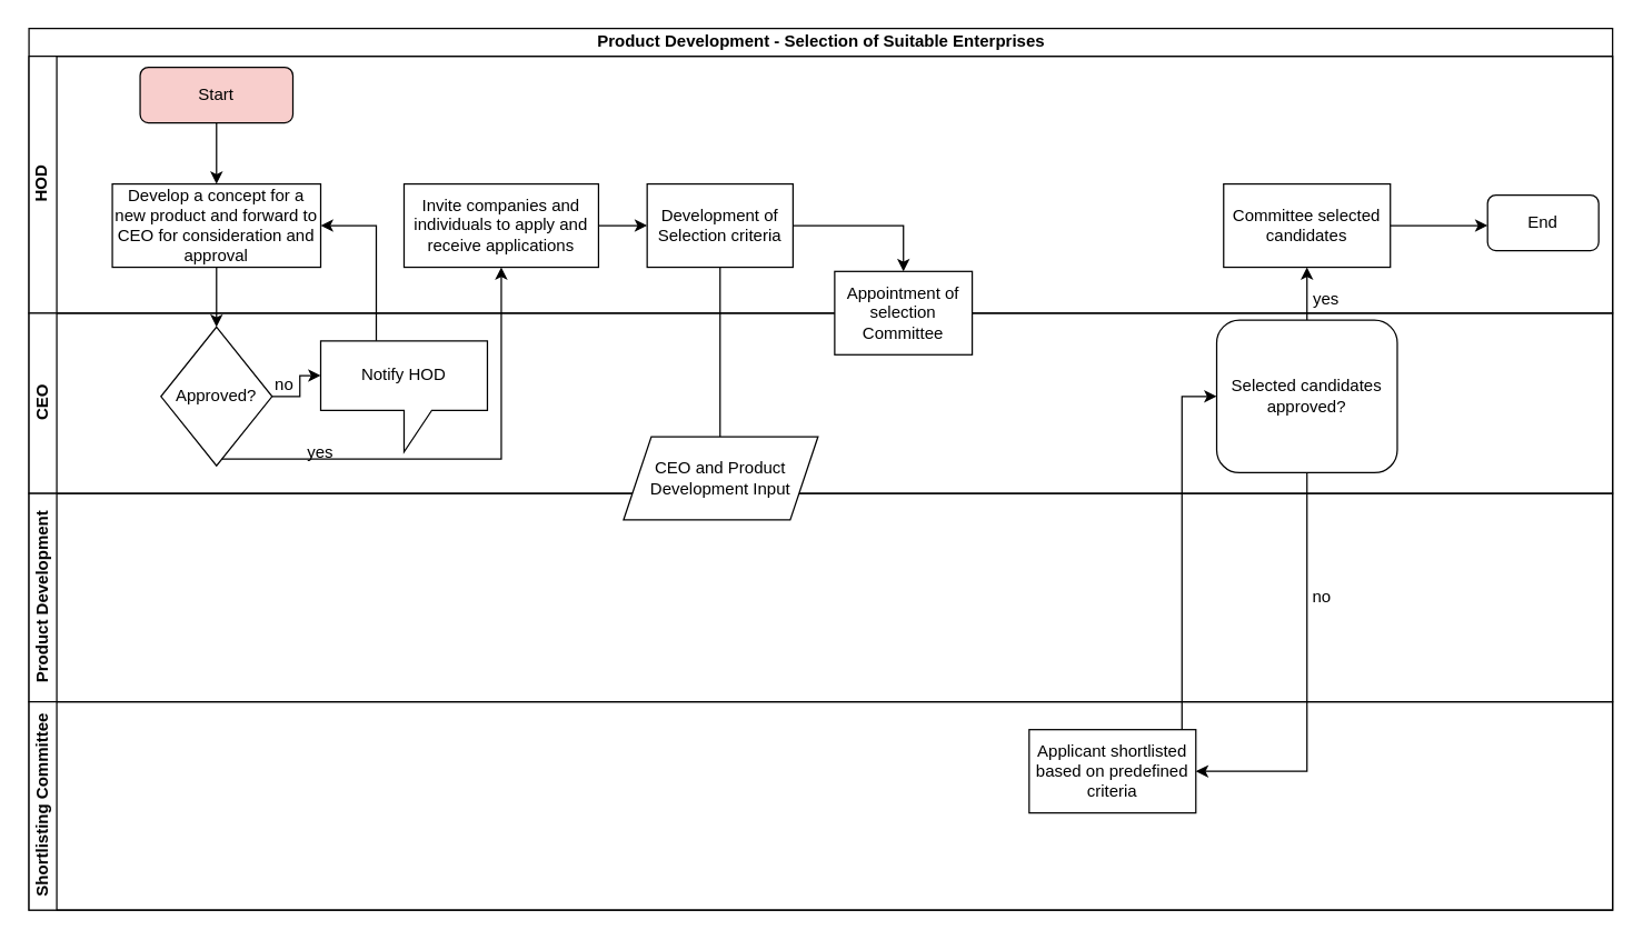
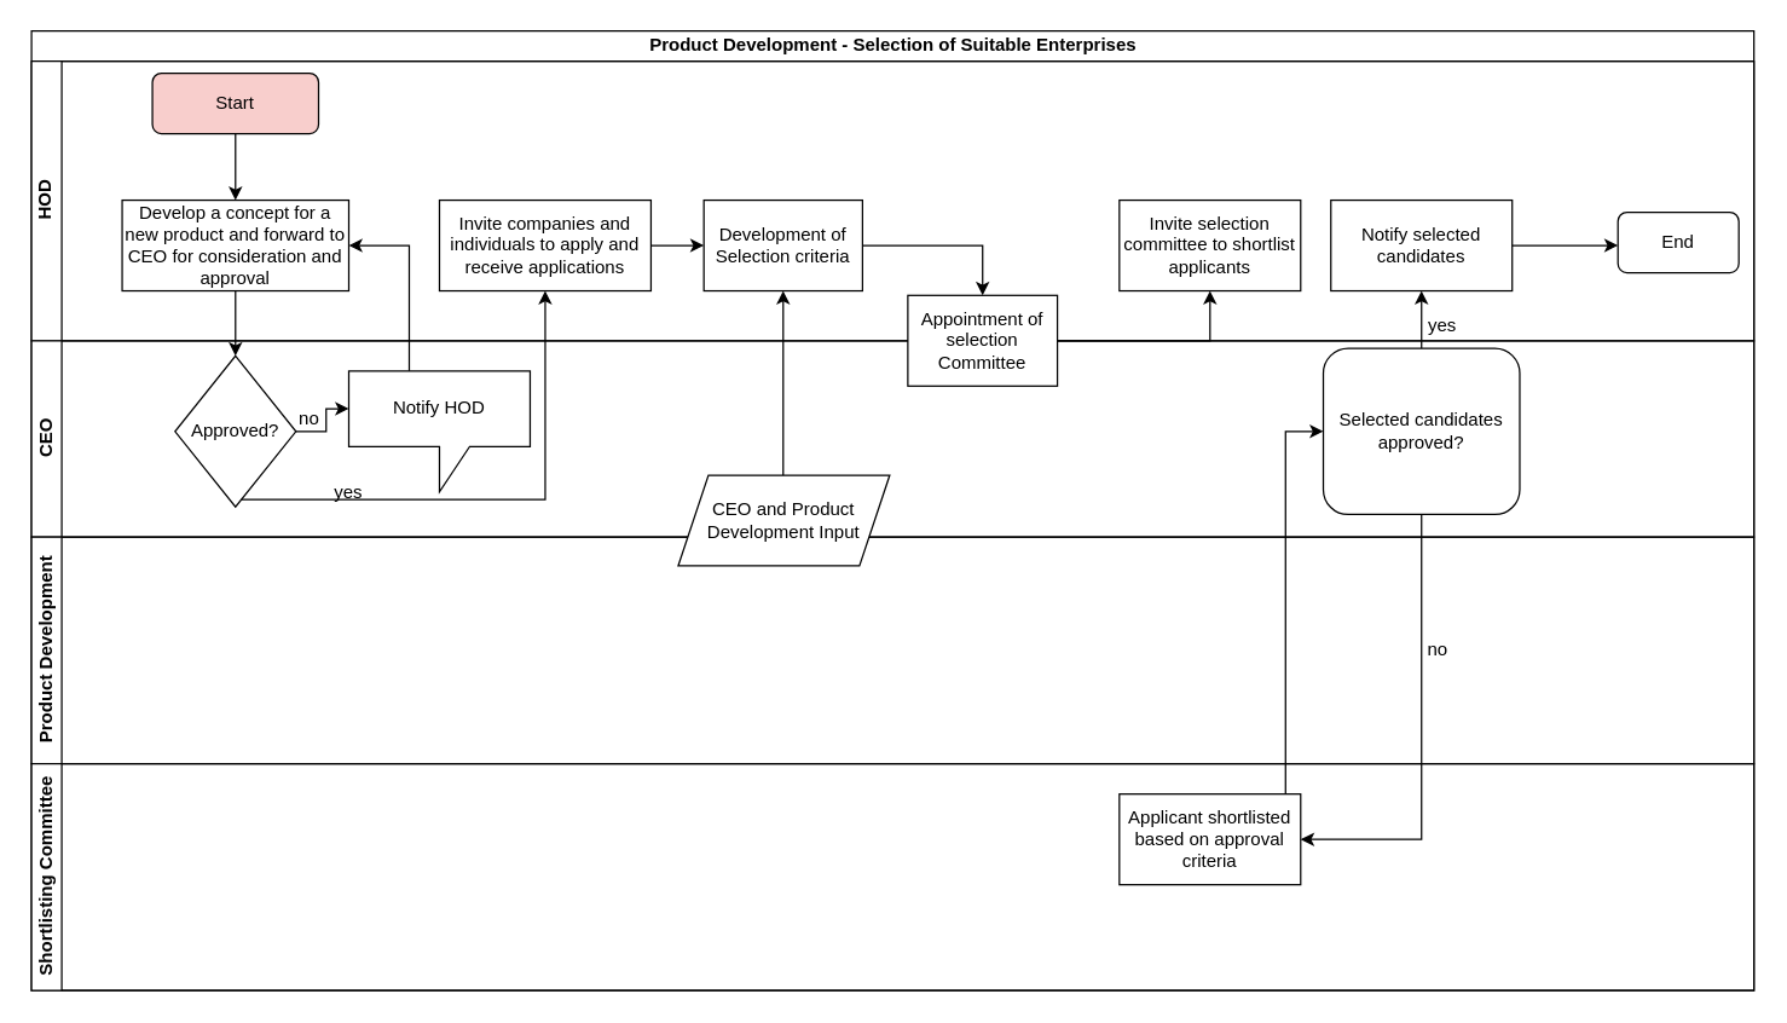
  <mxCell id="0" />
  <mxCell id="1" parent="0" />
  <mxCell id="2" value="Product Development - Selection of Suitable Enterprises" style="swimlane;html=1;childLayout=stackLayout;resizeParent=1;resizeParentMax=0;horizontal=1;startSize=20;horizontalStack=0;" vertex="1" parent="1"><mxGeometry x="20" y="20" width="1140" height="635" as="geometry" /></mxCell>
  <mxCell id="3" value="HOD" style="swimlane;html=1;startSize=20;horizontal=0;" vertex="1" parent="2"><mxGeometry y="20" width="1140" height="185" as="geometry" /></mxCell>
  <mxCell id="4" value="Start" style="rounded=1;whiteSpace=wrap;html=1;fillColor=#f8cecc;" vertex="1" parent="3"><mxGeometry x="80" y="8" width="110" height="40" as="geometry" /></mxCell>
  <mxCell id="5" value="End" style="rounded=1;whiteSpace=wrap;html=1;" vertex="1" parent="3"><mxGeometry x="1050" y="100" width="80" height="40" as="geometry" /></mxCell>
  <mxCell id="6" value="Development of Selection criteria" style="whiteSpace=wrap;html=1;" vertex="1" parent="3"><mxGeometry x="445" y="92" width="105" height="60" as="geometry" /></mxCell>
  <mxCell id="7" value="Invite companies and individuals to apply and receive applications" style="whiteSpace=wrap;html=1;" vertex="1" parent="3"><mxGeometry x="270" y="92" width="140" height="60" as="geometry" /></mxCell>
  <mxCell id="8" value="" style="edgeStyle=orthogonalEdgeStyle;rounded=0;orthogonalLoop=1;jettySize=auto;html=1;" edge="1" parent="3" source="7" target="6"><mxGeometry relative="1" as="geometry" /></mxCell>
- <mxCell id="10" value="Committee selected candidates" style="whiteSpace=wrap;html=1;" vertex="1" parent="3"><mxGeometry x="860" y="92" width="120" height="60" as="geometry" /></mxCell>
+ <mxCell id="9" value="Invite selection committee to shortlist applicants" style="whiteSpace=wrap;html=1;" vertex="1" parent="3"><mxGeometry x="720" y="92" width="120" height="60" as="geometry" /></mxCell>
+ <mxCell id="10" value="Notify selected candidates" style="whiteSpace=wrap;html=1;" vertex="1" parent="3"><mxGeometry x="860" y="92" width="120" height="60" as="geometry" /></mxCell>
  <mxCell id="11" value="yes" style="text;html=1;strokeColor=none;fillColor=none;align=center;verticalAlign=middle;whiteSpace=wrap;rounded=0;" vertex="1" parent="3"><mxGeometry x="914" y="165" width="40" height="20" as="geometry" /></mxCell>
  <mxCell id="12" value="CEO" style="swimlane;html=1;startSize=20;horizontal=0;" vertex="1" parent="2"><mxGeometry y="205" width="1140" height="130" as="geometry" /></mxCell>
  <mxCell id="13" value="no" style="text;html=1;strokeColor=none;fillColor=none;align=center;verticalAlign=middle;whiteSpace=wrap;rounded=0;" vertex="1" parent="12"><mxGeometry x="164" y="42" width="40" height="20" as="geometry" /></mxCell>
  <mxCell id="14" value="Selected candidates approved?" style="whiteSpace=wrap;html=1;rounded=1;" vertex="1" parent="12"><mxGeometry x="855" y="5" width="130" height="110" as="geometry" /></mxCell>
  <mxCell id="15" value="Notify HOD" style="shape=callout;whiteSpace=wrap;html=1;perimeter=calloutPerimeter;" vertex="1" parent="12"><mxGeometry x="210" y="20" width="120" height="80" as="geometry" /></mxCell>
  <mxCell id="16" value="Approved?" style="rhombus;whiteSpace=wrap;html=1;" vertex="1" parent="12"><mxGeometry x="95" y="10" width="80" height="100" as="geometry" /></mxCell>
  <mxCell id="17" value="" style="edgeStyle=orthogonalEdgeStyle;rounded=0;orthogonalLoop=1;jettySize=auto;html=1;entryX=0;entryY=0;entryDx=0;entryDy=25;entryPerimeter=0;" edge="1" parent="12" source="16" target="15"><mxGeometry relative="1" as="geometry"><mxPoint x="210" y="70" as="targetPoint" /></mxGeometry></mxCell>
  <mxCell id="18" value="yes" style="text;html=1;strokeColor=none;fillColor=none;align=center;verticalAlign=middle;whiteSpace=wrap;rounded=0;" vertex="1" parent="12"><mxGeometry x="190" y="91" width="40" height="20" as="geometry" /></mxCell>
  <mxCell id="19" value="Appointment of selection Committee" style="whiteSpace=wrap;html=1;" vertex="1" parent="12"><mxGeometry x="580" y="-30" width="99" height="60" as="geometry" /></mxCell>
  <mxCell id="20" value="Product Development" style="swimlane;html=1;startSize=20;horizontal=0;" vertex="1" parent="2"><mxGeometry y="335" width="1140" height="150" as="geometry" /></mxCell>
  <mxCell id="21" value="no" style="text;html=1;strokeColor=none;fillColor=none;align=center;verticalAlign=middle;whiteSpace=wrap;rounded=0;" vertex="1" parent="20"><mxGeometry x="911" y="65" width="40" height="20" as="geometry" /></mxCell>
  <mxCell id="22" value="Shortlisting Committee" style="swimlane;html=1;startSize=20;horizontal=0;" vertex="1" parent="2"><mxGeometry y="485" width="1140" height="150" as="geometry" /></mxCell>
- <mxCell id="23" value="Applicant shortlisted based on predefined criteria" style="whiteSpace=wrap;html=1;" vertex="1" parent="22"><mxGeometry x="720" y="20" width="120" height="60" as="geometry" /></mxCell>
+ <mxCell id="23" value="Applicant shortlisted based on approval criteria" style="whiteSpace=wrap;html=1;" vertex="1" parent="22"><mxGeometry x="720" y="20" width="120" height="60" as="geometry" /></mxCell>
  <mxCell id="24" value="" style="edgeStyle=orthogonalEdgeStyle;rounded=0;orthogonalLoop=1;jettySize=auto;html=1;" edge="1" parent="2" source="16" target="7"><mxGeometry relative="1" as="geometry"><Array as="points"><mxPoint x="340" y="310" /></Array></mxGeometry></mxCell>
  <mxCell id="25" value="" style="edgeStyle=orthogonalEdgeStyle;rounded=0;orthogonalLoop=1;jettySize=auto;html=1;" edge="1" parent="2" source="23" target="14"><mxGeometry relative="1" as="geometry"><Array as="points"><mxPoint x="830" y="265" /></Array></mxGeometry></mxCell>
  <mxCell id="26" value="" style="edgeStyle=orthogonalEdgeStyle;rounded=0;orthogonalLoop=1;jettySize=auto;html=1;" edge="1" parent="2" source="14" target="10"><mxGeometry relative="1" as="geometry" /></mxCell>
  <mxCell id="27" value="" style="edgeStyle=orthogonalEdgeStyle;rounded=0;orthogonalLoop=1;jettySize=auto;html=1;entryX=0.5;entryY=0;entryDx=0;entryDy=0;" edge="1" parent="2" source="6" target="19"><mxGeometry relative="1" as="geometry" /></mxCell>
+ <mxCell id="28" value="" style="edgeStyle=orthogonalEdgeStyle;rounded=0;orthogonalLoop=1;jettySize=auto;html=1;" edge="1" parent="2" source="19" target="9"><mxGeometry relative="1" as="geometry" /></mxCell>
  <mxCell id="29" value="" style="edgeStyle=orthogonalEdgeStyle;rounded=0;orthogonalLoop=1;jettySize=auto;html=1;entryX=1;entryY=0.5;entryDx=0;entryDy=0;" edge="1" parent="2" source="14" target="23"><mxGeometry relative="1" as="geometry"><mxPoint x="920" y="425" as="targetPoint" /><Array as="points"><mxPoint x="920" y="535" /></Array></mxGeometry></mxCell>
  <mxCell id="30" value="Develop a concept for a new product and forward to CEO for consideration and approval" style="rounded=0;whiteSpace=wrap;html=1;" vertex="1" parent="1"><mxGeometry x="80" y="132" width="150" height="60" as="geometry" /></mxCell>
  <mxCell id="31" value="" style="edgeStyle=orthogonalEdgeStyle;rounded=0;orthogonalLoop=1;jettySize=auto;html=1;entryX=0.5;entryY=0;entryDx=0;entryDy=0;" edge="1" parent="1" source="4" target="30"><mxGeometry relative="1" as="geometry"><mxPoint x="155" y="180" as="targetPoint" /></mxGeometry></mxCell>
  <mxCell id="32" value="" style="edgeStyle=orthogonalEdgeStyle;rounded=0;orthogonalLoop=1;jettySize=auto;html=1;entryX=0.5;entryY=0;entryDx=0;entryDy=0;" edge="1" parent="1" source="30" target="16"><mxGeometry relative="1" as="geometry"><mxPoint x="320" y="210" as="targetPoint" /></mxGeometry></mxCell>
- <mxCell id="33" value="" style="edgeStyle=orthogonalEdgeStyle;rounded=0;orthogonalLoop=1;jettySize=auto;html=1;entryX=0.5;entryY=1;entryDx=0;entryDy=0;endArrow=none;" edge="1" parent="1" source="34" target="6"><mxGeometry relative="1" as="geometry"><mxPoint x="530" y="244" as="targetPoint" /><Array as="points"><mxPoint x="518" y="253" /></Array></mxGeometry></mxCell>
+ <mxCell id="33" value="" style="edgeStyle=orthogonalEdgeStyle;rounded=0;orthogonalLoop=1;jettySize=auto;html=1;entryX=0.5;entryY=1;entryDx=0;entryDy=0;" edge="1" parent="1" source="34" target="6"><mxGeometry relative="1" as="geometry"><mxPoint x="530" y="244" as="targetPoint" /><Array as="points"><mxPoint x="518" y="253" /></Array></mxGeometry></mxCell>
  <mxCell id="34" value="CEO and Product Development Input" style="shape=parallelogram;perimeter=parallelogramPerimeter;whiteSpace=wrap;html=1;fixedSize=1;" vertex="1" parent="1"><mxGeometry x="448" y="314" width="140" height="60" as="geometry" /></mxCell>
  <mxCell id="35" value="" style="edgeStyle=orthogonalEdgeStyle;rounded=0;orthogonalLoop=1;jettySize=auto;html=1;" edge="1" parent="1" source="10"><mxGeometry relative="1" as="geometry"><mxPoint x="1070" y="162" as="targetPoint" /></mxGeometry></mxCell>
  <mxCell id="36" value="" style="edgeStyle=orthogonalEdgeStyle;rounded=0;orthogonalLoop=1;jettySize=auto;html=1;entryX=1;entryY=0.5;entryDx=0;entryDy=0;" edge="1" parent="1" source="15" target="30"><mxGeometry relative="1" as="geometry"><mxPoint x="290" y="165" as="targetPoint" /><Array as="points"><mxPoint x="270" y="162" /></Array></mxGeometry></mxCell>
